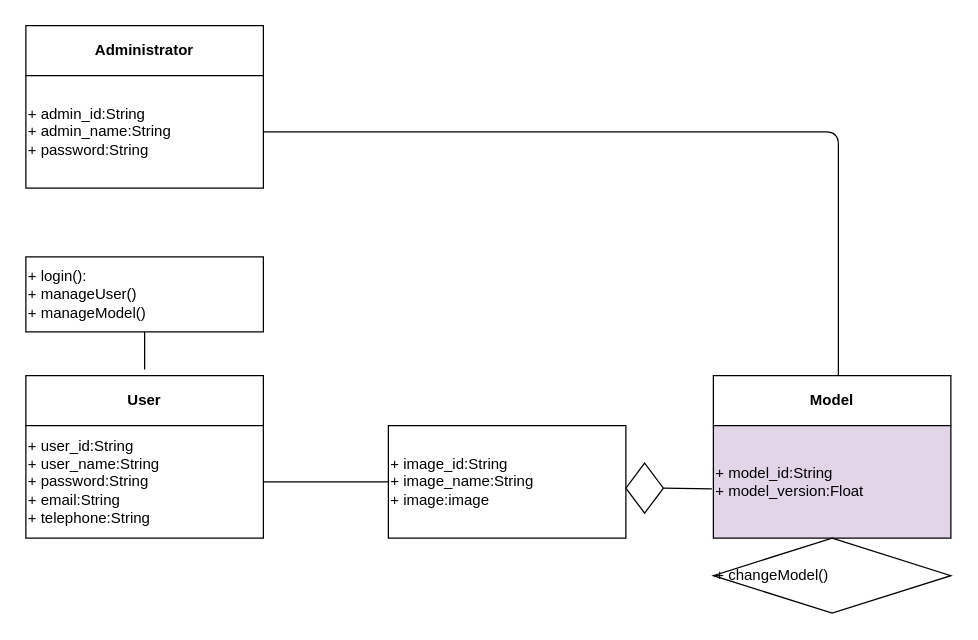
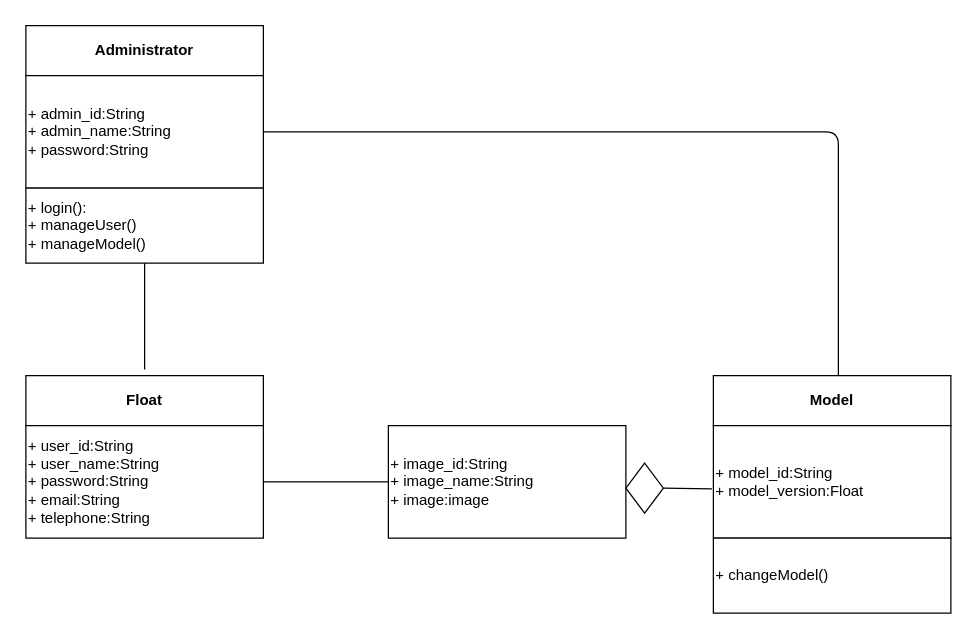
  <mxCell id="0" />
  <mxCell id="1" parent="0" />
  <mxCell id="2" value="&lt;b&gt;Administrator&lt;/b&gt;" style="rounded=0;whiteSpace=wrap;html=1;" parent="1" vertex="1"><mxGeometry x="20" y="20" width="190" height="40" as="geometry" /></mxCell>
  <mxCell id="3" value="&lt;div&gt;+ admin_id:String&lt;/div&gt;+&amp;nbsp;admin_name&lt;span&gt;:String&lt;br&gt;&lt;/span&gt;+&amp;nbsp;&lt;span&gt;password:String&lt;/span&gt;" style="rounded=0;whiteSpace=wrap;html=1;align=left;" parent="1" vertex="1"><mxGeometry x="20" y="60" width="190" height="90" as="geometry" /></mxCell>
- <mxCell id="4" value="+ login():&lt;br&gt;+ manageUser()&lt;br&gt;+ manageModel()" style="rounded=0;whiteSpace=wrap;html=1;align=left;" parent="1" vertex="1"><mxGeometry x="20" y="205" width="190" height="60" as="geometry" /></mxCell>
+ <mxCell id="4" value="+ login():&lt;br&gt;+ manageUser()&lt;br&gt;+ manageModel()" style="rounded=0;whiteSpace=wrap;html=1;align=left;" parent="1" vertex="1"><mxGeometry x="20" y="150" width="190" height="60" as="geometry" /></mxCell>
  <mxCell id="5" value="&lt;div&gt;+ image_id:String&lt;/div&gt;+&amp;nbsp;image_name&lt;span&gt;:String&lt;br&gt;&lt;/span&gt;+ image:image" style="rounded=0;whiteSpace=wrap;html=1;align=left;" parent="1" vertex="1"><mxGeometry x="310" y="340" width="190" height="90" as="geometry" /></mxCell>
  <mxCell id="6" value="&lt;b&gt;Model&lt;/b&gt;" style="rounded=0;whiteSpace=wrap;html=1;" parent="1" vertex="1"><mxGeometry x="570" y="300" width="190" height="40" as="geometry" /></mxCell>
- <mxCell id="7" value="&lt;div&gt;+ model_id:String&lt;/div&gt;+&amp;nbsp;model_version:Float" style="rounded=0;whiteSpace=wrap;html=1;align=left;fillColor=#e1d5e7;" parent="1" vertex="1"><mxGeometry x="570" y="340" width="190" height="90" as="geometry" /></mxCell>
- <mxCell id="8" value="+ changeModel()" style="rhombus;whiteSpace=wrap;html=1;align=left;" parent="1" vertex="1"><mxGeometry x="570" y="430" width="190" height="60" as="geometry" /></mxCell>
+ <mxCell id="7" value="&lt;div&gt;+ model_id:String&lt;/div&gt;+&amp;nbsp;model_version:Float" style="rounded=0;whiteSpace=wrap;html=1;align=left;" parent="1" vertex="1"><mxGeometry x="570" y="340" width="190" height="90" as="geometry" /></mxCell>
+ <mxCell id="8" value="+ changeModel()" style="rounded=0;whiteSpace=wrap;html=1;align=left;" parent="1" vertex="1"><mxGeometry x="570" y="430" width="190" height="60" as="geometry" /></mxCell>
  <mxCell id="9" value="" style="rhombus;whiteSpace=wrap;html=1;" parent="1" vertex="1"><mxGeometry x="500" y="370" width="30" height="40" as="geometry" /></mxCell>
  <mxCell id="10" value="" style="endArrow=none;html=1;entryX=-0.006;entryY=0.562;entryDx=0;entryDy=0;entryPerimeter=0;exitX=1;exitY=0.5;exitDx=0;exitDy=0;" parent="1" source="9" target="7" edge="1"><mxGeometry width="50" height="50" relative="1" as="geometry"><mxPoint x="500" y="410" as="sourcePoint" /><mxPoint x="550" y="360" as="targetPoint" /></mxGeometry></mxCell>
- <mxCell id="11" value="&lt;b&gt;User&lt;/b&gt;" style="rounded=0;whiteSpace=wrap;html=1;" vertex="1" parent="1"><mxGeometry x="20" y="300" width="190" height="40" as="geometry" /></mxCell>
+ <mxCell id="11" value="&lt;b&gt;Float&lt;/b&gt;" style="rounded=0;whiteSpace=wrap;html=1;" vertex="1" parent="1"><mxGeometry x="20" y="300" width="190" height="40" as="geometry" /></mxCell>
  <mxCell id="12" value="&lt;div&gt;+ user_id:String&lt;/div&gt;+&amp;nbsp;&lt;span&gt;user_name:String&lt;br&gt;&lt;/span&gt;+&amp;nbsp;&lt;span&gt;password:String&lt;/span&gt;&lt;span&gt;&lt;br&gt;&lt;/span&gt;+&amp;nbsp;&lt;span&gt;email:String&lt;/span&gt;&lt;br&gt;+&amp;nbsp;&lt;span&gt;telephone:String&lt;/span&gt;" style="rounded=0;whiteSpace=wrap;html=1;align=left;" vertex="1" parent="1"><mxGeometry x="20" y="340" width="190" height="90" as="geometry" /></mxCell>
  <mxCell id="13" value="" style="endArrow=none;html=1;entryX=0.5;entryY=1;entryDx=0;entryDy=0;" edge="1" parent="1" target="4"><mxGeometry width="50" height="50" relative="1" as="geometry"><mxPoint x="115" y="295" as="sourcePoint" /><mxPoint x="120" y="240" as="targetPoint" /></mxGeometry></mxCell>
  <mxCell id="14" value="" style="endArrow=none;html=1;exitX=1;exitY=0.5;exitDx=0;exitDy=0;" edge="1" parent="1" source="3"><mxGeometry width="50" height="50" relative="1" as="geometry"><mxPoint x="290" y="150" as="sourcePoint" /><mxPoint x="670" y="300" as="targetPoint" /><Array as="points"><mxPoint x="670" y="105" /></Array></mxGeometry></mxCell>
  <mxCell id="15" value="" style="endArrow=none;html=1;exitX=1;exitY=0.5;exitDx=0;exitDy=0;entryX=0;entryY=0.5;entryDx=0;entryDy=0;" edge="1" parent="1" source="12" target="5"><mxGeometry width="50" height="50" relative="1" as="geometry"><mxPoint x="260" y="250" as="sourcePoint" /><mxPoint x="310" y="200" as="targetPoint" /></mxGeometry></mxCell>
